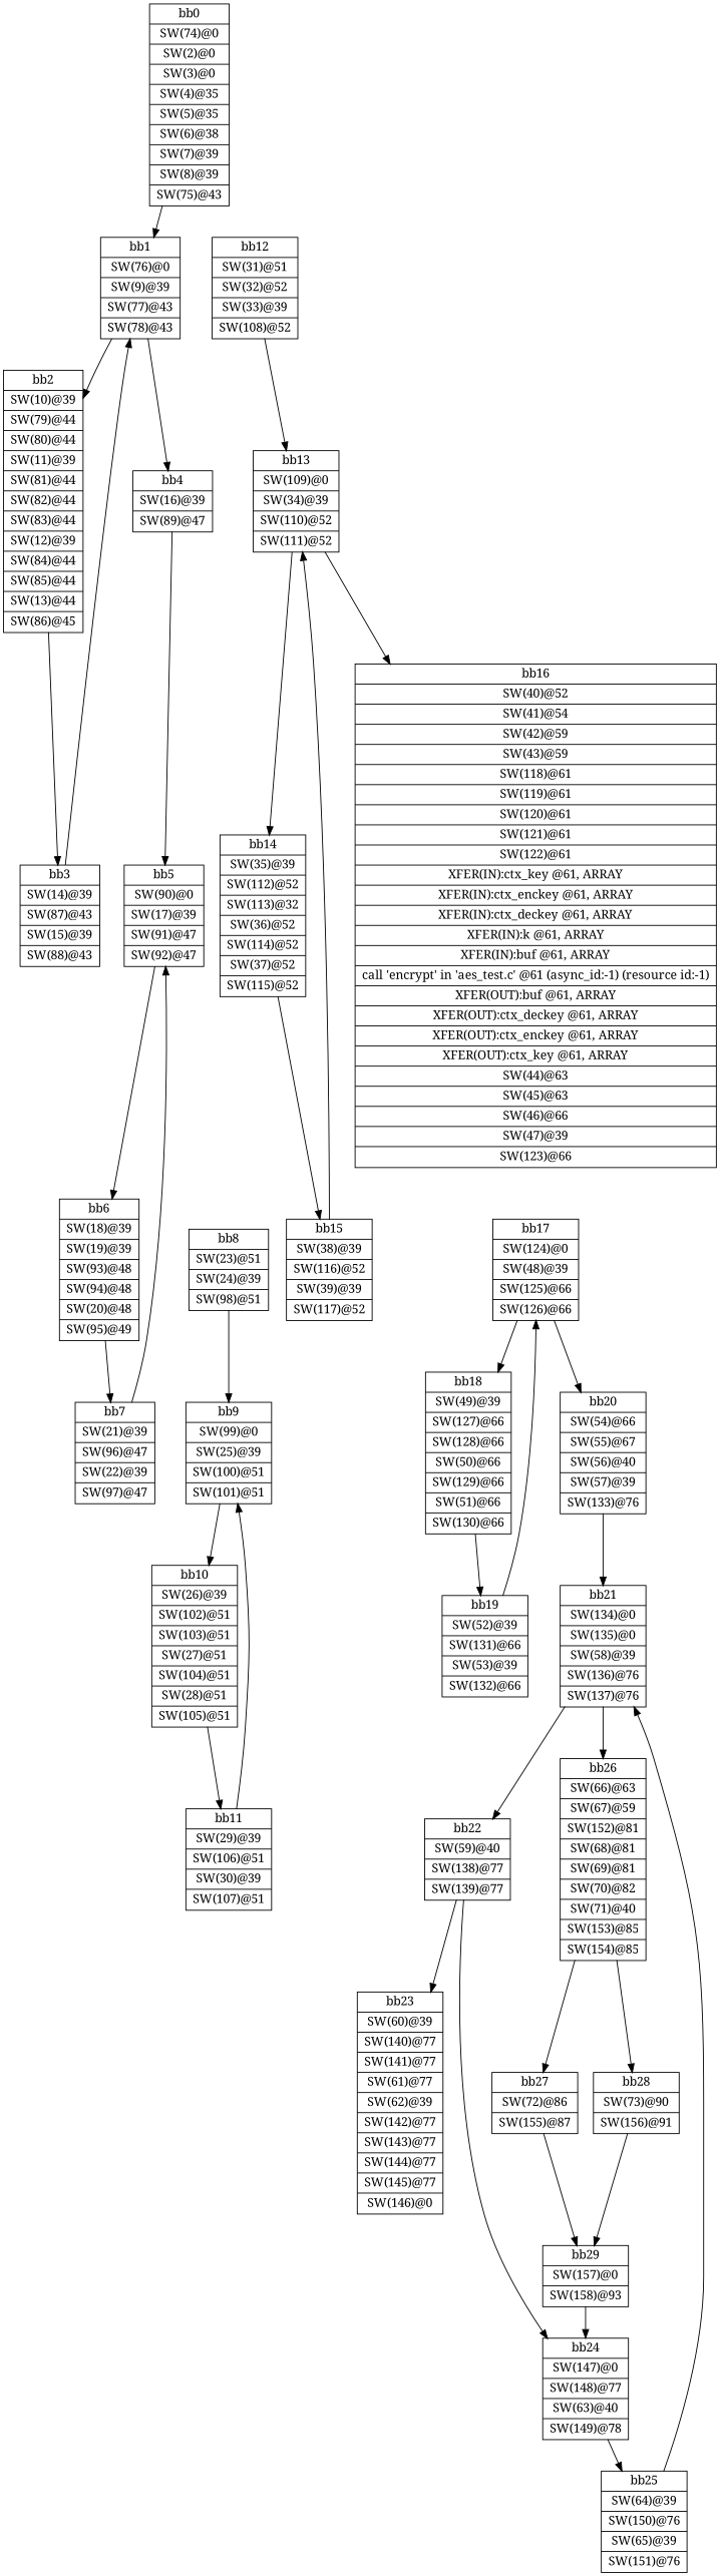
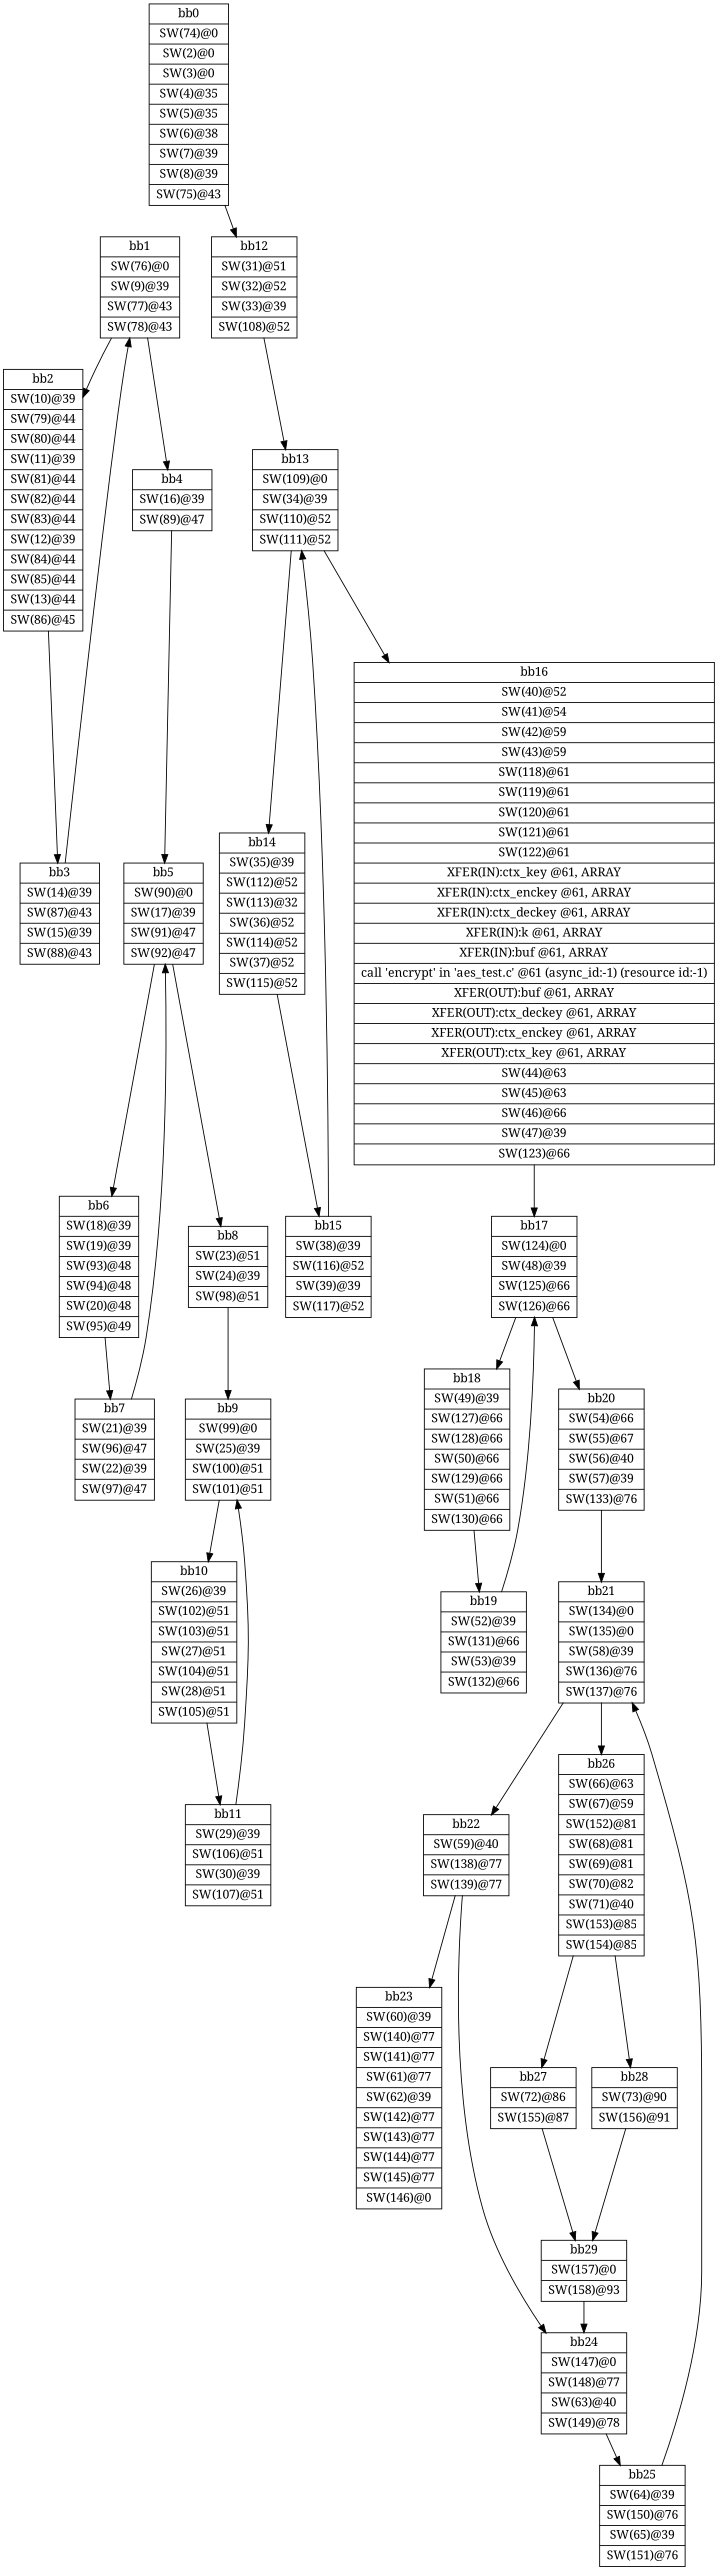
  digraph {
    fontname="Noto Serif"
    node [fontname="Noto Serif" shape=record]
    edge [fontname="Noto Serif"]
    n1 [label="{bb0|<x0x36a0270>SW(74)@0\n|<x0x2c0ad30>SW(2)@0\n|<x0x2c0c270>SW(3)@0\n|<x0x3693830>SW(4)@35\n|<x0x3693ab0>SW(5)@35\n|<x0x3695cd0>SW(6)@38\n|<x0x3693c00>SW(7)@39\n|<x0x3693d60>SW(8)@39\n|<x0x36a0780>SW(75)@43\n}"]
    n2 [label="{bb1|<x0x36a0ad0>SW(76)@0\n|<x0x36941d0>SW(9)@39\n|<x0x36a0c70>SW(77)@43\n|<x0x36a0e40>SW(78)@43\n}"]
    n3 [label="{bb2|<x0x3695470>SW(10)@39\n|<x0x36a1280>SW(79)@44\n|<x0x36a13d0>SW(80)@44\n|<x0x3695ab0>SW(11)@39\n|<x0x36a1570>SW(81)@44\n|<x0x36a1740>SW(82)@44\n|<x0x36a1df0>SW(83)@44\n|<x0x3695640>SW(12)@39\n|<x0x36a1f40>SW(84)@44\n|<x0x36a18e0>SW(85)@44\n|<x0x3695810>SW(13)@44\n|<x0x36a1b20>SW(86)@45\n}"]
    n4 [label="{bb4|<x0x3698350>SW(16)@39\n|<x0x36a25a0>SW(89)@47\n}"]
    n5 [label="{bb3|<x0x3696010>SW(14)@39\n|<x0x36a2320>SW(87)@43\n|<x0x36960d0>SW(15)@39\n|<x0x36a24e0>SW(88)@43\n}"]
    n6 [label="{bb5|<x0x36a2860>SW(90)@0\n|<x0x3696170>SW(17)@39\n|<x0x36a2a00>SW(91)@47\n|<x0x36a3ef0>SW(92)@47\n}"]
    n7 [label="{bb6|<x0x36962d0>SW(18)@39\n|<x0x3696430>SW(19)@39\n|<x0x36a2c70>SW(93)@48\n|<x0x36a2e40>SW(94)@48\n|<x0x3696600>SW(20)@48\n|<x0x36a2f00>SW(95)@49\n}"]
    n8 [label="{bb8|<x0x3696b00>SW(23)@51\n|<x0x3698070>SW(24)@39\n|<x0x36a3850>SW(98)@51\n}"]
    n9 [label="{bb7|<x0x3696980>SW(21)@39\n|<x0x36a31d0>SW(96)@47\n|<x0x3696a40>SW(22)@39\n|<x0x36a33d0>SW(97)@47\n}"]
    n10 [label="{bb9|<x0x36a4500>SW(99)@0\n|<x0x3696bc0>SW(25)@39\n|<x0x36a4660>SW(100)@51\n|<x0x36a4830>SW(101)@51\n}"]
    n11 [label="{bb10|<x0x3696d20>SW(26)@39\n|<x0x36a4930>SW(102)@51\n|<x0x36a4b00>SW(103)@51\n|<x0x3696e80>SW(27)@51\n|<x0x36a4d20>SW(104)@51\n|<x0x36971d0>SW(28)@51\n|<x0x36a6230>SW(105)@51\n}"]
    n12 [label="{bb11|<x0x36973d0>SW(29)@39\n|<x0x36a4f40>SW(106)@51\n|<x0x3697530>SW(30)@39\n|<x0x36a5140>SW(107)@51\n}"]
    n13 [label="{bb12|<x0x3697650>SW(31)@51\n|<x0x3697840>SW(32)@52\n|<x0x3697ad0>SW(33)@39\n|<x0x36a5310>SW(108)@52\n}"]
    n14 [label="{bb13|<x0x36a5600>SW(109)@0\n|<x0x3697c70>SW(34)@39\n|<x0x36a5c80>SW(110)@52\n|<x0x36a5dd0>SW(111)@52\n}"]
    n15 [label="{bb14|<x0x369a950>SW(35)@39\n|<x0x36a58c0>SW(112)@52\n|<x0x36a66b0>SW(113)@32\n|<x0x369ab20>SW(36)@52\n|<x0x36a67b0>SW(114)@52\n|<x0x36986d0>SW(37)@52\n|<x0x36a6970>SW(115)@52\n}"]
    n16 [label="{bb16|<x0x3698830>SW(40)@52\n|<x0x36989b0>SW(41)@54\n|<x0x3698c90>SW(42)@59\n|<x0x369a150>SW(43)@59\n|<x0x36a3610>SW(118)@61\n|<x0x36a77b0>SW(119)@61\n|<x0x36a79c0>SW(120)@61\n|<x0x36a7bd0>SW(121)@61\n|<x0x36a7d60>SW(122)@61\n|<x0x36ae900>XFER(IN):ctx_key @61, ARRAY\n|<x0x36aeec0>XFER(IN):ctx_enckey @61, ARRAY\n|<x0x36af0e0>XFER(IN):ctx_deckey @61, ARRAY\n|<x0x36af320>XFER(IN):k @61, ARRAY\n|<x0x36af440>XFER(IN):buf @61, ARRAY\n|<x0x2c0ae60>call 'encrypt' in 'aes_test.c' @61 (async_id:-1) (resource id:-1)\n|<x0x36af560>XFER(OUT):buf @61, ARRAY\n|<x0x36af200>XFER(OUT):ctx_deckey @61, ARRAY\n|<x0x36aefc0>XFER(OUT):ctx_enckey @61, ARRAY\n|<x0x36ae9f0>XFER(OUT):ctx_key @61, ARRAY\n|<x0x3699860>SW(44)@63\n|<x0x3699f00>SW(45)@63\n|<x0x3699960>SW(46)@66\n|<x0x3699b30>SW(47)@39\n|<x0x36a7fe0>SW(123)@66\n}"]
    n17 [label="{bb15|<x0x369a400>SW(38)@39\n|<x0x36a6c40>SW(116)@52\n|<x0x369a5d0>SW(39)@39\n|<x0x36a6e40>SW(117)@52\n}"]
    n18 [label="{bb17|<x0x36a83b0>SW(124)@0\n|<x0x369b0b0>SW(48)@39\n|<x0x36a84e0>SW(125)@66\n|<x0x36a85d0>SW(126)@66\n}"]
    n19 [label="{bb18|<x0x369b1b0>SW(49)@39\n|<x0x36a8ab0>SW(127)@66\n|<x0x36aa7b0>SW(128)@66\n|<x0x369b3e0>SW(50)@66\n|<x0x36a8b70>SW(129)@66\n|<x0x369b5a0>SW(51)@66\n|<x0x36a8d40>SW(130)@66\n}"]
    n20 [label="{bb20|<x0x369de70>SW(54)@66\n|<x0x369df90>SW(55)@67\n|<x0x369dac0>SW(56)@40\n|<x0x369dc90>SW(57)@39\n|<x0x36a9420>SW(133)@76\n}"]
    n21 [label="{bb19|<x0x369b640>SW(52)@39\n|<x0x36a9080>SW(131)@66\n|<x0x369b870>SW(53)@39\n|<x0x36aa5a0>SW(132)@66\n}"]
    n22 [label="{bb21|<x0x36a9730>SW(134)@0\n|<x0x36a98d0>SW(135)@0\n|<x0x369e0a0>SW(58)@39\n|<x0x36a9a70>SW(136)@76\n|<x0x36a9c10>SW(137)@76\n}"]
    n23 [label="{bb22|<x0x369e140>SW(59)@40\n|<x0x36a9cd0>SW(138)@77\n|<x0x36a9d70>SW(139)@77\n}"]
    n24 [label="{bb26|<x0x369ee40>SW(66)@63\n|<x0x369efc0>SW(67)@59\n|<x0x36ac160>SW(152)@81\n|<x0x369f8d0>SW(68)@81\n|<x0x369f190>SW(69)@81\n|<x0x369f410>SW(70)@82\n|<x0x369f5c0>SW(71)@40\n|<x0x36ac220>SW(153)@85\n|<x0x36ac3b0>SW(154)@85\n}"]
    n25 [label="{bb23|<x0x369e370>SW(60)@39\n|<x0x36aab70>SW(140)@77\n|<x0x36aad00>SW(141)@77\n|<x0x369e5a0>SW(61)@77\n|<x0x369e740>SW(62)@39\n|<x0x36aca80>SW(142)@77\n|<x0x36aadc0>SW(143)@77\n|<x0x36aaf50>SW(144)@77\n|<x0x36ab100>SW(145)@77\n|<x0x36ab2c0>SW(146)@0\n}"]
    n26 [label="{bb24|<x0x36ab540>SW(147)@0\n|<x0x36ab6e0>SW(148)@77\n|<x0x369e8a0>SW(63)@40\n|<x0x36ab8a0>SW(149)@78\n}"]
    n27 [label="{bb27|<x0x369b910>SW(72)@86\n|<x0x36acd20>SW(155)@87\n}"]
    n28 [label="{bb28|<x0x369ba50>SW(73)@90\n|<x0x36ad030>SW(156)@91\n}"]
    n29 [label="{bb25|<x0x369ead0>SW(64)@39\n|<x0x36abbe0>SW(150)@76\n|<x0x369ed00>SW(65)@39\n|<x0x36abde0>SW(151)@76\n}"]
    n30 [label="{bb29|<x0x36ad0f0>SW(157)@0\n|<x0x36ad270>SW(158)@93\n}"]
-   n1 -> n2
+   n1 -> n13
    n2 -> n3
    n2 -> n4
    n3 -> n5
    n4 -> n6
    n5 -> n2
    n6 -> n7
+   n6 -> n8
    n7 -> n9
    n8 -> n10
    n9 -> n6
    n10 -> n11
    n11 -> n12
    n12 -> n10
    n13 -> n14
    n14 -> n15
    n14 -> n16
    n15 -> n17
+   n16 -> n18
    n17 -> n14
    n18 -> n19
    n18 -> n20
    n19 -> n21
    n20 -> n22
    n21 -> n18
    n22 -> n23
    n22 -> n24
    n23 -> n25
    n23 -> n26
    n24 -> n27
    n24 -> n28
    n26 -> n29
    n27 -> n30
    n28 -> n30
    n29 -> n22
    n30 -> n26
  }
